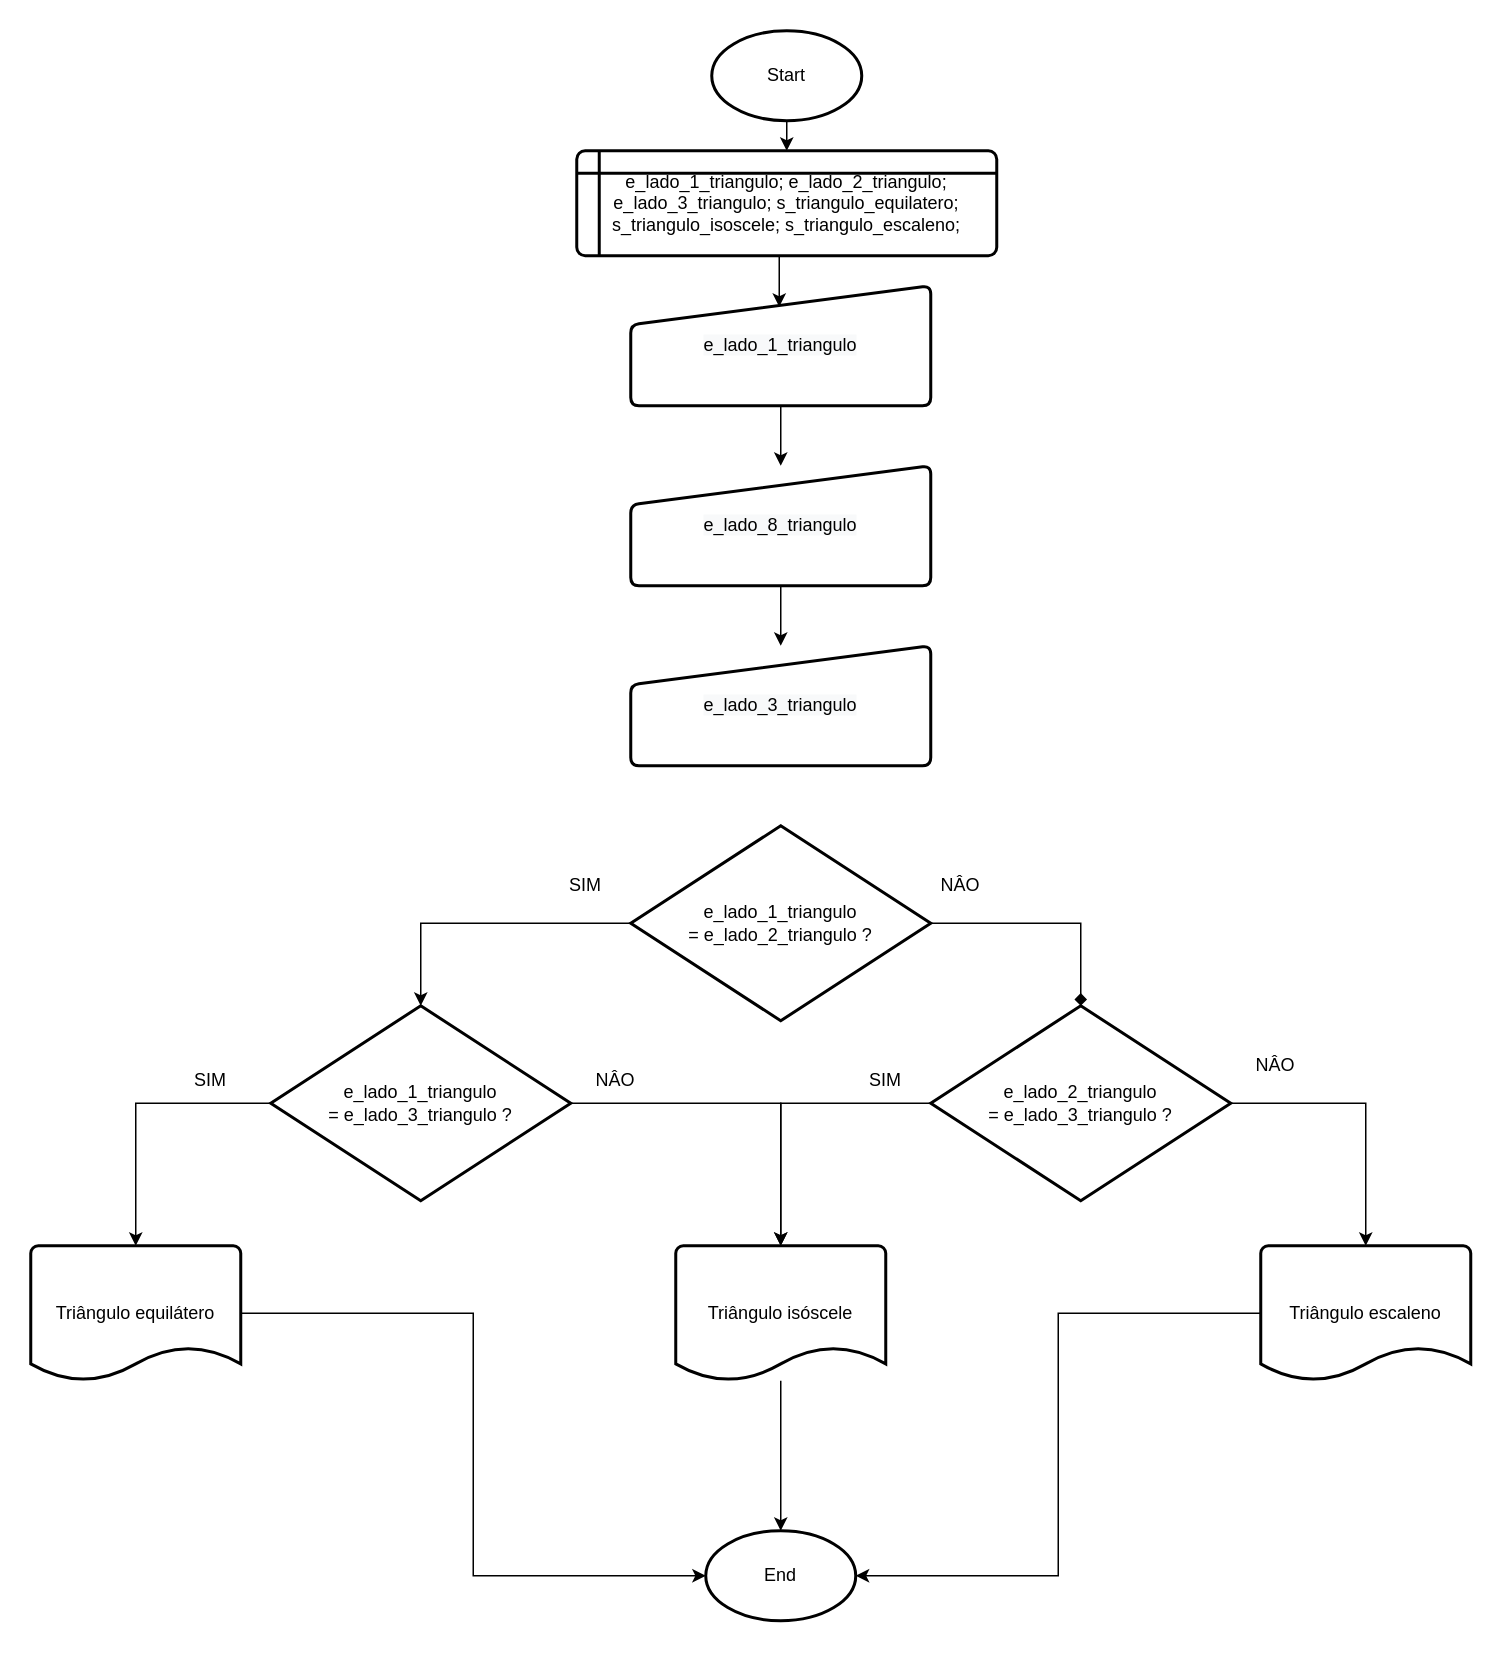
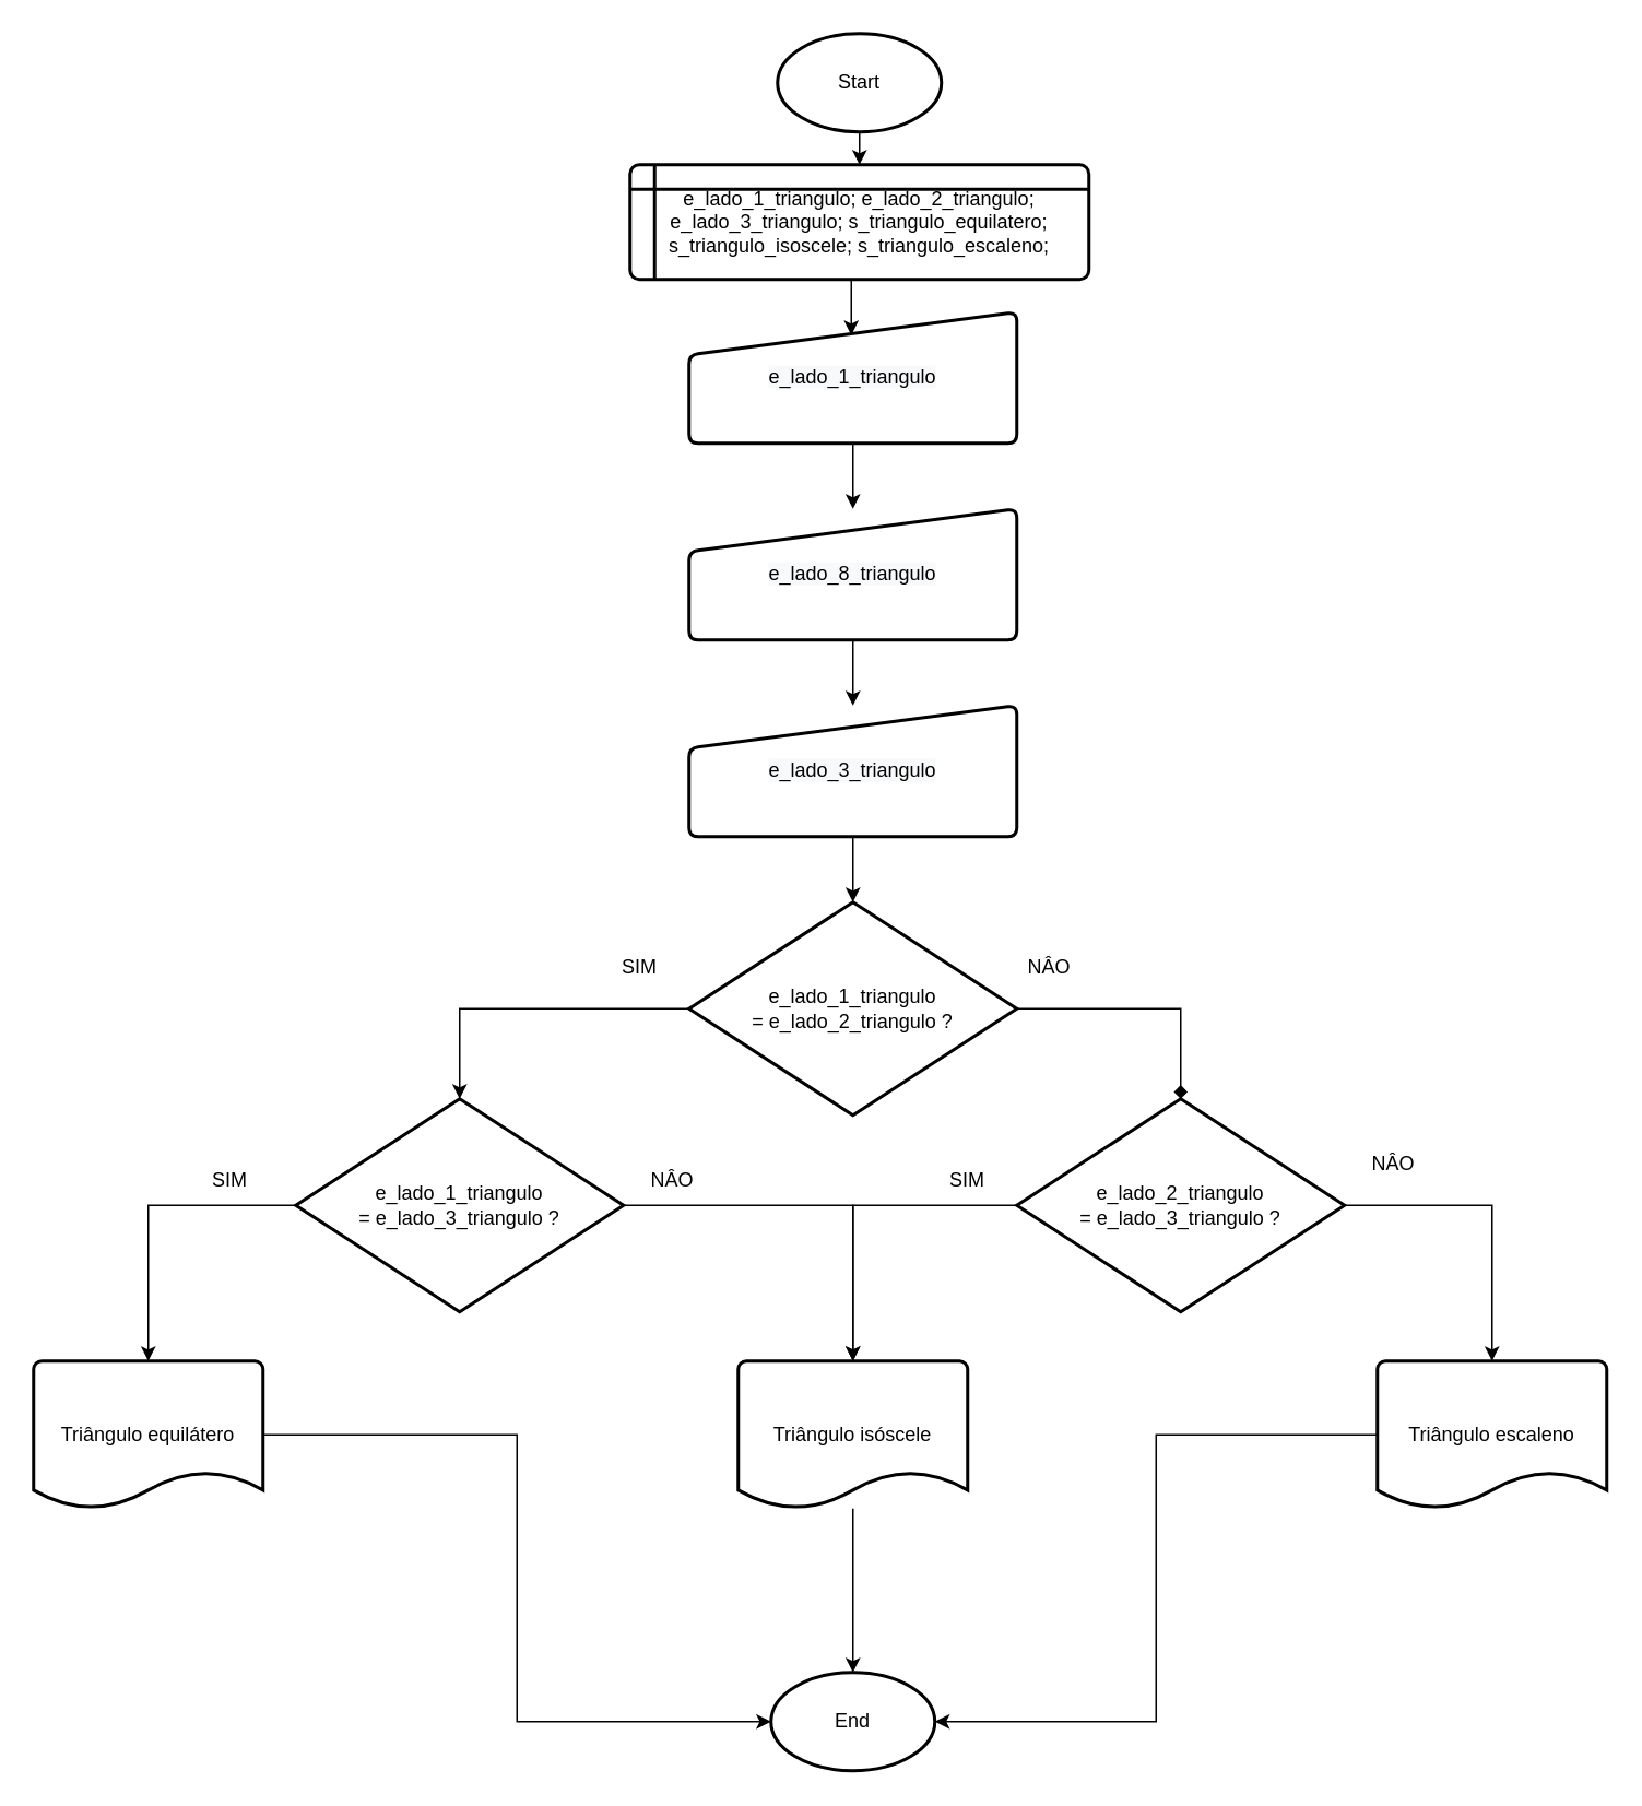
  <mxCell id="0" />
  <mxCell id="1" parent="0" />
  <mxCell id="2" style="edgeStyle=orthogonalEdgeStyle;rounded=0;orthogonalLoop=1;jettySize=auto;html=1;exitX=0.5;exitY=1;exitDx=0;exitDy=0;exitPerimeter=0;entryX=0.5;entryY=0;entryDx=0;entryDy=0;" edge="1" parent="1" source="3" target="5"><mxGeometry relative="1" as="geometry" /></mxCell>
  <mxCell id="3" value="Start" style="strokeWidth=2;html=1;shape=mxgraph.flowchart.start_1;whiteSpace=wrap;" vertex="1" parent="1"><mxGeometry x="474" y="20" width="100" height="60" as="geometry" /></mxCell>
  <mxCell id="4" style="edgeStyle=orthogonalEdgeStyle;rounded=0;orthogonalLoop=1;jettySize=auto;html=1;exitX=0.5;exitY=1;exitDx=0;exitDy=0;entryX=0.495;entryY=0.175;entryDx=0;entryDy=0;entryPerimeter=0;" edge="1" parent="1" source="5" target="7"><mxGeometry relative="1" as="geometry" /></mxCell>
  <mxCell id="5" value="e_lado_1_triangulo; e_lado_2_triangulo; e_lado_3_triangulo; s_triangulo_equilatero; s_triangulo_isoscele; s_triangulo_escaleno;" style="shape=internalStorage;whiteSpace=wrap;html=1;dx=15;dy=15;rounded=1;arcSize=8;strokeWidth=2;" vertex="1" parent="1"><mxGeometry x="384" y="100" width="280" height="70" as="geometry" /></mxCell>
  <mxCell id="6" style="edgeStyle=orthogonalEdgeStyle;rounded=0;orthogonalLoop=1;jettySize=auto;html=1;exitX=0.5;exitY=1;exitDx=0;exitDy=0;entryX=0.5;entryY=0;entryDx=0;entryDy=0;" edge="1" parent="1" source="7" target="9"><mxGeometry relative="1" as="geometry" /></mxCell>
  <mxCell id="7" value="&#10;&#10;&lt;span style=&quot;color: rgb(0, 0, 0); font-family: helvetica; font-size: 12px; font-style: normal; font-weight: 400; letter-spacing: normal; text-align: center; text-indent: 0px; text-transform: none; word-spacing: 0px; background-color: rgb(248, 249, 250); display: inline; float: none;&quot;&gt;e_lado_1_triangulo&lt;/span&gt;&#10;&#10;" style="html=1;strokeWidth=2;shape=manualInput;whiteSpace=wrap;rounded=1;size=26;arcSize=11;" vertex="1" parent="1"><mxGeometry x="420" y="190" width="200" height="80" as="geometry" /></mxCell>
  <mxCell id="8" style="edgeStyle=orthogonalEdgeStyle;rounded=0;orthogonalLoop=1;jettySize=auto;html=1;exitX=0.5;exitY=1;exitDx=0;exitDy=0;entryX=0.5;entryY=0;entryDx=0;entryDy=0;" edge="1" parent="1" source="9" target="11"><mxGeometry relative="1" as="geometry" /></mxCell>
  <mxCell id="9" value="&lt;span style=&quot;color: rgb(0 , 0 , 0) ; font-family: &amp;#34;helvetica&amp;#34; ; font-size: 12px ; font-style: normal ; font-weight: 400 ; letter-spacing: normal ; text-align: center ; text-indent: 0px ; text-transform: none ; word-spacing: 0px ; background-color: rgb(248 , 249 , 250) ; display: inline ; float: none&quot;&gt;e_lado_8_triangulo&lt;/span&gt;" style="html=1;strokeWidth=2;shape=manualInput;whiteSpace=wrap;rounded=1;size=26;arcSize=11;" vertex="1" parent="1"><mxGeometry x="420" y="310" width="200" height="80" as="geometry" /></mxCell>
+ <mxCell id="10" style="edgeStyle=orthogonalEdgeStyle;rounded=0;orthogonalLoop=1;jettySize=auto;html=1;exitX=0.5;exitY=1;exitDx=0;exitDy=0;entryX=0.5;entryY=0;entryDx=0;entryDy=0;entryPerimeter=0;" edge="1" parent="1" source="11" target="14"><mxGeometry relative="1" as="geometry" /></mxCell>
  <mxCell id="11" value="&lt;span style=&quot;color: rgb(0 , 0 , 0) ; font-family: &amp;#34;helvetica&amp;#34; ; font-size: 12px ; font-style: normal ; font-weight: 400 ; letter-spacing: normal ; text-align: center ; text-indent: 0px ; text-transform: none ; word-spacing: 0px ; background-color: rgb(248 , 249 , 250) ; display: inline ; float: none&quot;&gt;e_lado_3_triangulo&lt;/span&gt;" style="html=1;strokeWidth=2;shape=manualInput;whiteSpace=wrap;rounded=1;size=26;arcSize=11;" vertex="1" parent="1"><mxGeometry x="420" y="430" width="200" height="80" as="geometry" /></mxCell>
  <mxCell id="12" style="edgeStyle=orthogonalEdgeStyle;rounded=0;orthogonalLoop=1;jettySize=auto;html=1;exitX=0;exitY=0.5;exitDx=0;exitDy=0;exitPerimeter=0;entryX=0.5;entryY=0;entryDx=0;entryDy=0;entryPerimeter=0;" edge="1" parent="1" source="14" target="17"><mxGeometry relative="1" as="geometry" /></mxCell>
  <mxCell id="13" style="edgeStyle=orthogonalEdgeStyle;rounded=0;orthogonalLoop=1;jettySize=auto;html=1;exitX=1;exitY=0.5;exitDx=0;exitDy=0;exitPerimeter=0;entryX=0.5;entryY=0;entryDx=0;entryDy=0;entryPerimeter=0;endArrow=diamond;" edge="1" parent="1" source="14" target="20"><mxGeometry relative="1" as="geometry" /></mxCell>
  <mxCell id="14" value="&lt;span style=&quot;font-family: &amp;#34;helvetica&amp;#34;&quot;&gt;e_lado_1_triangulo =&amp;nbsp;&lt;/span&gt;&lt;span style=&quot;font-family: &amp;#34;helvetica&amp;#34;&quot;&gt;e_lado_2_triangulo ?&lt;/span&gt;" style="strokeWidth=2;html=1;shape=mxgraph.flowchart.decision;whiteSpace=wrap;" vertex="1" parent="1"><mxGeometry x="420" y="550" width="200" height="130" as="geometry" /></mxCell>
  <mxCell id="15" style="edgeStyle=orthogonalEdgeStyle;rounded=0;orthogonalLoop=1;jettySize=auto;html=1;exitX=0;exitY=0.5;exitDx=0;exitDy=0;exitPerimeter=0;entryX=0.5;entryY=0;entryDx=0;entryDy=0;entryPerimeter=0;" edge="1" parent="1" source="17" target="28"><mxGeometry relative="1" as="geometry" /></mxCell>
  <mxCell id="16" style="edgeStyle=orthogonalEdgeStyle;rounded=0;orthogonalLoop=1;jettySize=auto;html=1;exitX=1;exitY=0.5;exitDx=0;exitDy=0;exitPerimeter=0;" edge="1" parent="1" source="17" target="30"><mxGeometry relative="1" as="geometry" /></mxCell>
  <mxCell id="17" value="&lt;span style=&quot;font-family: &amp;#34;helvetica&amp;#34;&quot;&gt;e_lado_1_triangulo =&amp;nbsp;&lt;/span&gt;&lt;span style=&quot;font-family: &amp;#34;helvetica&amp;#34;&quot;&gt;e_lado_3_triangulo ?&lt;/span&gt;" style="strokeWidth=2;html=1;shape=mxgraph.flowchart.decision;whiteSpace=wrap;" vertex="1" parent="1"><mxGeometry x="180" y="670" width="200" height="130" as="geometry" /></mxCell>
  <mxCell id="18" style="edgeStyle=orthogonalEdgeStyle;rounded=0;orthogonalLoop=1;jettySize=auto;html=1;exitX=0;exitY=0.5;exitDx=0;exitDy=0;exitPerimeter=0;entryX=0.5;entryY=0;entryDx=0;entryDy=0;entryPerimeter=0;" edge="1" parent="1" source="20" target="30"><mxGeometry relative="1" as="geometry" /></mxCell>
  <mxCell id="19" style="edgeStyle=orthogonalEdgeStyle;rounded=0;orthogonalLoop=1;jettySize=auto;html=1;exitX=1;exitY=0.5;exitDx=0;exitDy=0;exitPerimeter=0;entryX=0.5;entryY=0;entryDx=0;entryDy=0;entryPerimeter=0;" edge="1" parent="1" source="20" target="33"><mxGeometry relative="1" as="geometry" /></mxCell>
  <mxCell id="20" value="&lt;span style=&quot;font-family: &amp;#34;helvetica&amp;#34;&quot;&gt;e_lado_2_triangulo =&amp;nbsp;&lt;/span&gt;&lt;span style=&quot;font-family: &amp;#34;helvetica&amp;#34;&quot;&gt;e_lado_3_triangulo ?&lt;/span&gt;" style="strokeWidth=2;html=1;shape=mxgraph.flowchart.decision;whiteSpace=wrap;" vertex="1" parent="1"><mxGeometry x="620" y="670" width="200" height="130" as="geometry" /></mxCell>
  <mxCell id="21" value="SIM" style="text;html=1;strokeColor=none;fillColor=none;align=center;verticalAlign=middle;whiteSpace=wrap;rounded=0;" vertex="1" parent="1"><mxGeometry x="370" y="580" width="40" height="20" as="geometry" /></mxCell>
  <mxCell id="22" value="NÂO" style="text;html=1;strokeColor=none;fillColor=none;align=center;verticalAlign=middle;whiteSpace=wrap;rounded=0;" vertex="1" parent="1"><mxGeometry x="620" y="580" width="40" height="20" as="geometry" /></mxCell>
  <mxCell id="23" value="SIM" style="text;html=1;strokeColor=none;fillColor=none;align=center;verticalAlign=middle;whiteSpace=wrap;rounded=0;" vertex="1" parent="1"><mxGeometry x="120" y="710" width="40" height="20" as="geometry" /></mxCell>
  <mxCell id="24" value="NÂO" style="text;html=1;strokeColor=none;fillColor=none;align=center;verticalAlign=middle;whiteSpace=wrap;rounded=0;" vertex="1" parent="1"><mxGeometry x="390" y="710" width="40" height="20" as="geometry" /></mxCell>
  <mxCell id="25" value="NÂO" style="text;html=1;strokeColor=none;fillColor=none;align=center;verticalAlign=middle;whiteSpace=wrap;rounded=0;" vertex="1" parent="1"><mxGeometry x="830" y="700" width="40" height="20" as="geometry" /></mxCell>
  <mxCell id="26" value="SIM" style="text;html=1;strokeColor=none;fillColor=none;align=center;verticalAlign=middle;whiteSpace=wrap;rounded=0;" vertex="1" parent="1"><mxGeometry x="570" y="710" width="40" height="20" as="geometry" /></mxCell>
  <mxCell id="27" style="edgeStyle=orthogonalEdgeStyle;rounded=0;orthogonalLoop=1;jettySize=auto;html=1;entryX=0;entryY=0.5;entryDx=0;entryDy=0;entryPerimeter=0;" edge="1" parent="1" source="28" target="31"><mxGeometry relative="1" as="geometry" /></mxCell>
  <mxCell id="28" value="Triângulo equilátero" style="strokeWidth=2;html=1;shape=mxgraph.flowchart.document2;whiteSpace=wrap;size=0.25;" vertex="1" parent="1"><mxGeometry x="20" y="830" width="140" height="90" as="geometry" /></mxCell>
  <mxCell id="29" style="edgeStyle=orthogonalEdgeStyle;rounded=0;orthogonalLoop=1;jettySize=auto;html=1;entryX=0.5;entryY=0;entryDx=0;entryDy=0;entryPerimeter=0;" edge="1" parent="1" source="30" target="31"><mxGeometry relative="1" as="geometry" /></mxCell>
  <mxCell id="30" value="Triângulo isóscele" style="strokeWidth=2;html=1;shape=mxgraph.flowchart.document2;whiteSpace=wrap;size=0.25;" vertex="1" parent="1"><mxGeometry x="450" y="830" width="140" height="90" as="geometry" /></mxCell>
  <mxCell id="31" value="End" style="strokeWidth=2;html=1;shape=mxgraph.flowchart.start_1;whiteSpace=wrap;" vertex="1" parent="1"><mxGeometry x="470" y="1020" width="100" height="60" as="geometry" /></mxCell>
  <mxCell id="32" style="edgeStyle=orthogonalEdgeStyle;rounded=0;orthogonalLoop=1;jettySize=auto;html=1;entryX=1;entryY=0.5;entryDx=0;entryDy=0;entryPerimeter=0;" edge="1" parent="1" source="33" target="31"><mxGeometry relative="1" as="geometry" /></mxCell>
  <mxCell id="33" value="Triângulo escaleno" style="strokeWidth=2;html=1;shape=mxgraph.flowchart.document2;whiteSpace=wrap;size=0.25;" vertex="1" parent="1"><mxGeometry x="840" y="830" width="140" height="90" as="geometry" /></mxCell>
